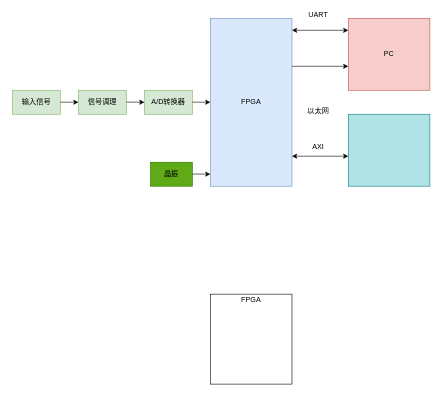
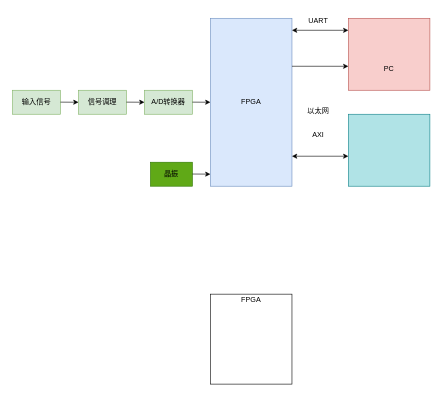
  <mxCell id="0" />
  <mxCell id="1" parent="0" />
  <mxCell id="2" value="" style="rounded=0;whiteSpace=wrap;html=1;fillColor=#d5e8d4;strokeColor=#82b366;" parent="1" vertex="1"><mxGeometry x="20" y="150" width="80" height="40" as="geometry" /></mxCell>
  <mxCell id="3" value="" style="endArrow=classic;html=1;rounded=0;" parent="1" edge="1"><mxGeometry width="50" height="50" relative="1" as="geometry"><mxPoint x="100" y="169.83" as="sourcePoint" /><mxPoint x="130" y="170" as="targetPoint" /></mxGeometry></mxCell>
  <mxCell id="4" value="" style="rounded=0;whiteSpace=wrap;html=1;fillColor=#d5e8d4;strokeColor=#82b366;" parent="1" vertex="1"><mxGeometry x="130" y="150" width="80" height="40" as="geometry" /></mxCell>
  <mxCell id="5" value="" style="endArrow=classic;html=1;rounded=0;" parent="1" edge="1"><mxGeometry width="50" height="50" relative="1" as="geometry"><mxPoint x="210" y="169.83" as="sourcePoint" /><mxPoint x="240" y="170" as="targetPoint" /></mxGeometry></mxCell>
  <mxCell id="6" value="" style="rounded=0;whiteSpace=wrap;html=1;fillColor=#d5e8d4;strokeColor=#82b366;" parent="1" vertex="1"><mxGeometry x="240" y="150" width="80" height="40" as="geometry" /></mxCell>
  <mxCell id="7" value="" style="endArrow=classic;html=1;rounded=0;" parent="1" edge="1"><mxGeometry width="50" height="50" relative="1" as="geometry"><mxPoint x="320" y="169.83" as="sourcePoint" /><mxPoint x="350" y="170" as="targetPoint" /></mxGeometry></mxCell>
  <mxCell id="8" value="" style="rounded=0;whiteSpace=wrap;html=1;fillColor=#dae8fc;strokeColor=#6c8ebf;" parent="1" vertex="1"><mxGeometry x="350" y="30" width="136" height="280" as="geometry" /></mxCell>
  <mxCell id="9" value="" style="rounded=0;whiteSpace=wrap;html=1;fillColor=#f8cecc;strokeColor=#b85450;" parent="1" vertex="1"><mxGeometry x="580" y="30" width="136" height="120" as="geometry" /></mxCell>
  <mxCell id="10" value="信号调理" style="text;html=1;align=center;verticalAlign=middle;whiteSpace=wrap;rounded=0;" parent="1" vertex="1"><mxGeometry x="140" y="155" width="60" height="30" as="geometry" /></mxCell>
  <mxCell id="11" value="输入信号" style="text;html=1;align=center;verticalAlign=middle;whiteSpace=wrap;rounded=0;" parent="1" vertex="1"><mxGeometry x="30" y="155" width="60" height="30" as="geometry" /></mxCell>
  <mxCell id="12" value="A/D转换器" style="text;html=1;align=center;verticalAlign=middle;whiteSpace=wrap;rounded=0;" parent="1" vertex="1"><mxGeometry x="250" y="155" width="60" height="30" as="geometry" /></mxCell>
  <mxCell id="13" value="FPGA" style="text;html=1;align=center;verticalAlign=middle;whiteSpace=wrap;rounded=0;" parent="1" vertex="1"><mxGeometry x="388" y="155" width="60" height="30" as="geometry" /></mxCell>
- <mxCell id="14" value="PC" style="text;html=1;align=center;verticalAlign=middle;whiteSpace=wrap;rounded=0;" parent="1" vertex="1"><mxGeometry x="618" y="75" width="60" height="30" as="geometry" /></mxCell>
- <mxCell id="15" value="UART" style="text;html=1;align=center;verticalAlign=middle;whiteSpace=wrap;rounded=0;" parent="1" vertex="1"><mxGeometry x="500" y="10" width="60" height="30" as="geometry" /></mxCell>
+ <mxCell id="14" value="PC" style="text;html=1;align=center;verticalAlign=middle;whiteSpace=wrap;rounded=0;" parent="1" vertex="1"><mxGeometry x="618" y="100" width="60" height="30" as="geometry" /></mxCell>
+ <mxCell id="15" value="UART" style="text;html=1;align=center;verticalAlign=middle;whiteSpace=wrap;rounded=0;" parent="1" vertex="1"><mxGeometry x="500" y="20" width="60" height="30" as="geometry" /></mxCell>
  <mxCell id="16" value="以太网" style="text;html=1;align=center;verticalAlign=middle;whiteSpace=wrap;rounded=0;" parent="1" vertex="1"><mxGeometry x="500" y="170" width="60" height="30" as="geometry" /></mxCell>
  <mxCell id="17" value="" style="endArrow=classic;startArrow=classic;html=1;rounded=0;entryX=0;entryY=0.143;entryDx=0;entryDy=0;entryPerimeter=0;" parent="1" edge="1"><mxGeometry width="50" height="50" relative="1" as="geometry"><mxPoint x="486" y="50" as="sourcePoint" /><mxPoint x="580" y="50.04" as="targetPoint" /></mxGeometry></mxCell>
  <mxCell id="18" value="" style="rounded=0;whiteSpace=wrap;html=1;fillColor=#60a917;fontColor=#ffffff;strokeColor=#2D7600;" parent="1" vertex="1"><mxGeometry x="250" y="270" width="70" height="40" as="geometry" /></mxCell>
  <mxCell id="19" value="" style="endArrow=classic;html=1;rounded=0;" parent="1" edge="1"><mxGeometry width="50" height="50" relative="1" as="geometry"><mxPoint x="320" y="289.71" as="sourcePoint" /><mxPoint x="350" y="289.88" as="targetPoint" /></mxGeometry></mxCell>
  <mxCell id="20" value="晶振" style="text;html=1;align=center;verticalAlign=middle;whiteSpace=wrap;rounded=0;" parent="1" vertex="1"><mxGeometry x="255" y="275" width="60" height="30" as="geometry" /></mxCell>
  <mxCell id="21" value="" style="rounded=0;whiteSpace=wrap;html=1;fillColor=none;" parent="1" vertex="1"><mxGeometry x="350" y="490" width="136" height="150" as="geometry" /></mxCell>
  <mxCell id="22" value="FPGA" style="text;html=1;align=center;verticalAlign=middle;whiteSpace=wrap;rounded=0;" parent="1" vertex="1"><mxGeometry x="388" y="485" width="60" height="30" as="geometry" /></mxCell>
  <mxCell id="23" value="" style="rounded=0;whiteSpace=wrap;html=1;fillColor=#b0e3e6;strokeColor=#0e8088;" parent="1" vertex="1"><mxGeometry x="580" y="190" width="136" height="120" as="geometry" /></mxCell>
- <mxCell id="24" value="AXI" style="text;html=1;align=center;verticalAlign=middle;whiteSpace=wrap;rounded=0;" parent="1" vertex="1"><mxGeometry x="500" y="230" width="60" height="30" as="geometry" /></mxCell>
+ <mxCell id="24" value="AXI" style="text;html=1;align=center;verticalAlign=middle;whiteSpace=wrap;rounded=0;" parent="1" vertex="1"><mxGeometry x="500" y="210" width="60" height="30" as="geometry" /></mxCell>
  <mxCell id="25" value="" style="endArrow=classic;startArrow=classic;html=1;rounded=0;entryX=0;entryY=0.143;entryDx=0;entryDy=0;entryPerimeter=0;" parent="1" edge="1"><mxGeometry width="50" height="50" relative="1" as="geometry"><mxPoint x="486" y="260" as="sourcePoint" /><mxPoint x="580" y="260" as="targetPoint" /></mxGeometry></mxCell>
  <mxCell id="26" value="" style="endArrow=classic;html=1;rounded=0;entryX=0;entryY=0.667;entryDx=0;entryDy=0;entryPerimeter=0;" parent="1" target="9" edge="1"><mxGeometry width="50" height="50" relative="1" as="geometry"><mxPoint x="486" y="110" as="sourcePoint" /><mxPoint x="536" y="60" as="targetPoint" /></mxGeometry></mxCell>
